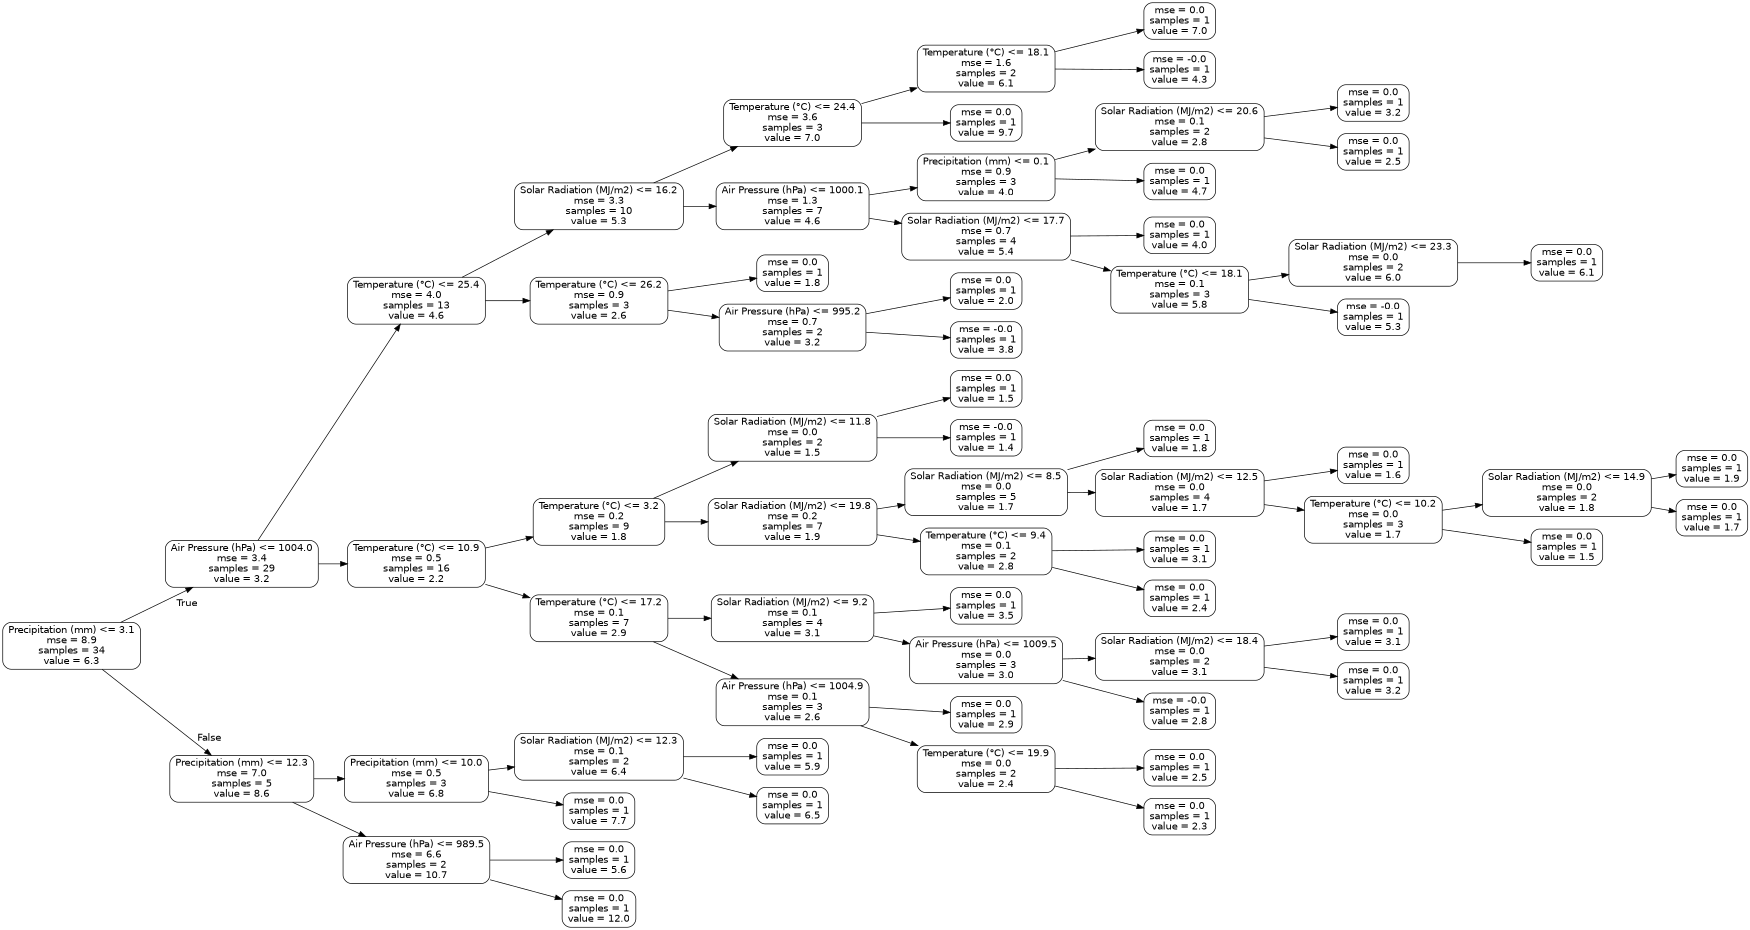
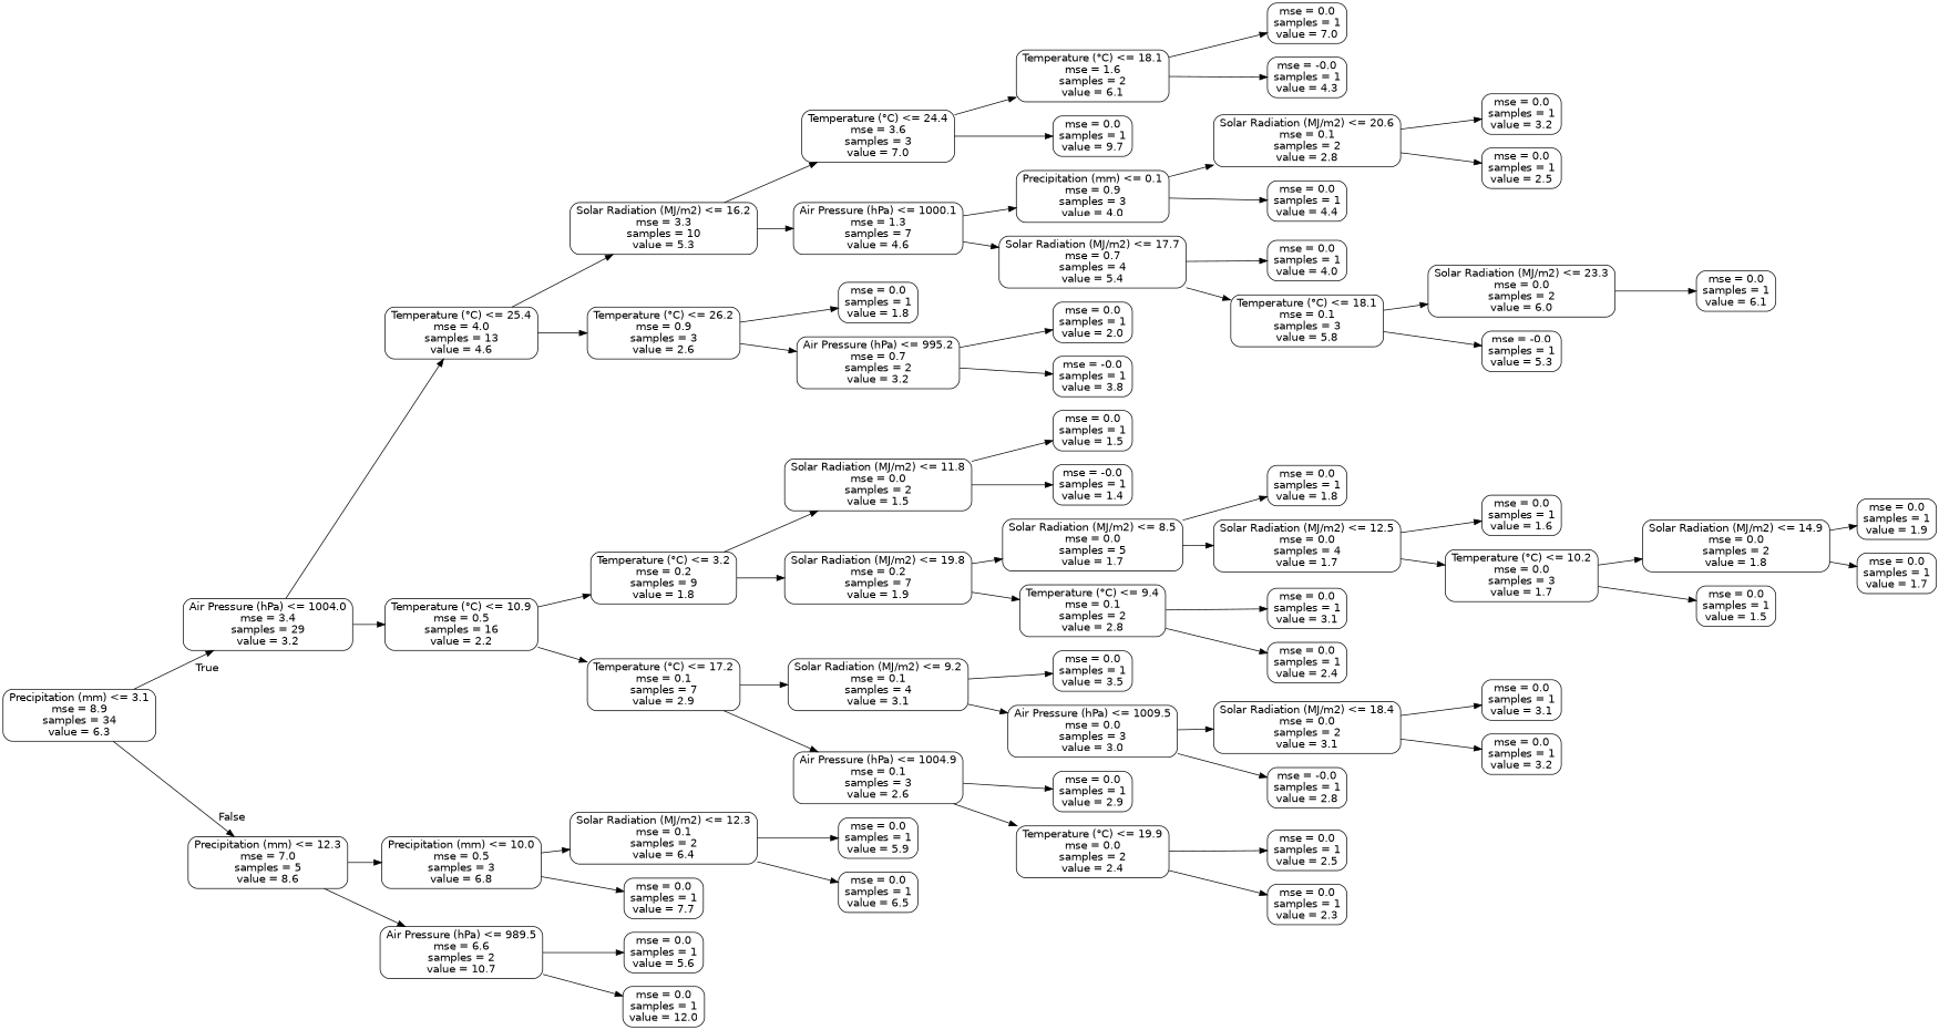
  digraph {
    rankdir=LR
    node [color=black fontname=helvetica shape=box style=rounded]
    edge [fontname=helvetica]
    n1 [label="Precipitation (mm) <= 3.1\nmse = 8.9\nsamples = 34\nvalue = 6.3"]
    n2 [label="Air Pressure (hPa) <= 1004.0\nmse = 3.4\nsamples = 29\nvalue = 3.2"]
    n3 [label="Precipitation (mm) <= 12.3\nmse = 7.0\nsamples = 5\nvalue = 8.6"]
    n4 [label="Temperature (°C) <= 25.4\nmse = 4.0\nsamples = 13\nvalue = 4.6"]
    n5 [label="Temperature (°C) <= 10.9\nmse = 0.5\nsamples = 16\nvalue = 2.2"]
    n6 [label="Precipitation (mm) <= 10.0\nmse = 0.5\nsamples = 3\nvalue = 6.8"]
    n7 [label="Air Pressure (hPa) <= 989.5\nmse = 6.6\nsamples = 2\nvalue = 10.7"]
    n8 [label="Solar Radiation (MJ/m2) <= 16.2\nmse = 3.3\nsamples = 10\nvalue = 5.3"]
    n9 [label="Temperature (°C) <= 26.2\nmse = 0.9\nsamples = 3\nvalue = 2.6"]
    n10 [label="Temperature (°C) <= 3.2\nmse = 0.2\nsamples = 9\nvalue = 1.8"]
    n11 [label="Temperature (°C) <= 17.2\nmse = 0.1\nsamples = 7\nvalue = 2.9"]
    n12 [label="Temperature (°C) <= 24.4\nmse = 3.6\nsamples = 3\nvalue = 7.0"]
    n13 [label="Air Pressure (hPa) <= 1000.1\nmse = 1.3\nsamples = 7\nvalue = 4.6"]
    n14 [label="mse = 0.0\nsamples = 1\nvalue = 1.8"]
    n15 [label="Air Pressure (hPa) <= 995.2\nmse = 0.7\nsamples = 2\nvalue = 3.2"]
    n16 [label="Temperature (°C) <= 18.1\nmse = 1.6\nsamples = 2\nvalue = 6.1"]
    n17 [label="mse = 0.0\nsamples = 1\nvalue = 9.7"]
    n18 [label="Precipitation (mm) <= 0.1\nmse = 0.9\nsamples = 3\nvalue = 4.0"]
    n19 [label="Solar Radiation (MJ/m2) <= 17.7\nmse = 0.7\nsamples = 4\nvalue = 5.4"]
    n20 [label="mse = 0.0\nsamples = 1\nvalue = 7.0"]
    n21 [label="mse = -0.0\nsamples = 1\nvalue = 4.3"]
    n22 [label="Solar Radiation (MJ/m2) <= 20.6\nmse = 0.1\nsamples = 2\nvalue = 2.8"]
-   n23 [label="mse = 0.0\nsamples = 1\nvalue = 4.7"]
+   n23 [label="mse = 0.0\nsamples = 1\nvalue = 4.4"]
    n24 [label="mse = 0.0\nsamples = 1\nvalue = 4.0"]
    n25 [label="Temperature (°C) <= 18.1\nmse = 0.1\nsamples = 3\nvalue = 5.8"]
    n26 [label="mse = 0.0\nsamples = 1\nvalue = 3.2"]
    n27 [label="mse = 0.0\nsamples = 1\nvalue = 2.5"]
    n28 [label="Solar Radiation (MJ/m2) <= 23.3\nmse = 0.0\nsamples = 2\nvalue = 6.0"]
    n29 [label="mse = -0.0\nsamples = 1\nvalue = 5.3"]
    n30 [label="mse = 0.0\nsamples = 1\nvalue = 6.1"]
    n31 [label="mse = 0.0\nsamples = 1\nvalue = 2.0"]
    n32 [label="mse = -0.0\nsamples = 1\nvalue = 3.8"]
    n33 [label="Solar Radiation (MJ/m2) <= 11.8\nmse = 0.0\nsamples = 2\nvalue = 1.5"]
    n34 [label="Solar Radiation (MJ/m2) <= 19.8\nmse = 0.2\nsamples = 7\nvalue = 1.9"]
    n35 [label="Solar Radiation (MJ/m2) <= 9.2\nmse = 0.1\nsamples = 4\nvalue = 3.1"]
    n36 [label="Air Pressure (hPa) <= 1004.9\nmse = 0.1\nsamples = 3\nvalue = 2.6"]
    n37 [label="mse = 0.0\nsamples = 1\nvalue = 1.5"]
    n38 [label="mse = -0.0\nsamples = 1\nvalue = 1.4"]
    n39 [label="Solar Radiation (MJ/m2) <= 8.5\nmse = 0.0\nsamples = 5\nvalue = 1.7"]
    n40 [label="Temperature (°C) <= 9.4\nmse = 0.1\nsamples = 2\nvalue = 2.8"]
    n41 [label="mse = 0.0\nsamples = 1\nvalue = 1.8"]
    n42 [label="Solar Radiation (MJ/m2) <= 12.5\nmse = 0.0\nsamples = 4\nvalue = 1.7"]
    n43 [label="mse = 0.0\nsamples = 1\nvalue = 3.1"]
    n44 [label="mse = 0.0\nsamples = 1\nvalue = 2.4"]
    n45 [label="mse = 0.0\nsamples = 1\nvalue = 1.6"]
    n46 [label="Temperature (°C) <= 10.2\nmse = 0.0\nsamples = 3\nvalue = 1.7"]
    n47 [label="Solar Radiation (MJ/m2) <= 14.9\nmse = 0.0\nsamples = 2\nvalue = 1.8"]
    n48 [label="mse = 0.0\nsamples = 1\nvalue = 1.5"]
    n49 [label="mse = 0.0\nsamples = 1\nvalue = 1.9"]
    n50 [label="mse = 0.0\nsamples = 1\nvalue = 1.7"]
    n51 [label="mse = 0.0\nsamples = 1\nvalue = 3.5"]
    n52 [label="Air Pressure (hPa) <= 1009.5\nmse = 0.0\nsamples = 3\nvalue = 3.0"]
    n53 [label="mse = 0.0\nsamples = 1\nvalue = 2.9"]
    n54 [label="Temperature (°C) <= 19.9\nmse = 0.0\nsamples = 2\nvalue = 2.4"]
    n55 [label="Solar Radiation (MJ/m2) <= 18.4\nmse = 0.0\nsamples = 2\nvalue = 3.1"]
    n56 [label="mse = -0.0\nsamples = 1\nvalue = 2.8"]
    n57 [label="mse = 0.0\nsamples = 1\nvalue = 3.1"]
    n58 [label="mse = 0.0\nsamples = 1\nvalue = 3.2"]
    n59 [label="mse = 0.0\nsamples = 1\nvalue = 2.5"]
    n60 [label="mse = 0.0\nsamples = 1\nvalue = 2.3"]
    n61 [label="Solar Radiation (MJ/m2) <= 12.3\nmse = 0.1\nsamples = 2\nvalue = 6.4"]
    n62 [label="mse = 0.0\nsamples = 1\nvalue = 7.7"]
    n63 [label="mse = 0.0\nsamples = 1\nvalue = 5.6"]
    n64 [label="mse = 0.0\nsamples = 1\nvalue = 12.0"]
    n65 [label="mse = 0.0\nsamples = 1\nvalue = 5.9"]
    n66 [label="mse = 0.0\nsamples = 1\nvalue = 6.5"]
    n1 -> n2 [headlabel=True labelangle=45 labeldistance=2.5]
    n1 -> n3 [headlabel=False labelangle=-45 labeldistance=2.5]
    n2 -> n4
    n2 -> n5
    n3 -> n6
    n3 -> n7
    n4 -> n8
    n4 -> n9
    n5 -> n10
    n5 -> n11
    n6 -> n61
    n6 -> n62
    n7 -> n63
    n7 -> n64
    n8 -> n12
    n8 -> n13
    n9 -> n14
    n9 -> n15
    n10 -> n33
    n10 -> n34
    n11 -> n35
    n11 -> n36
    n12 -> n16
    n12 -> n17
    n13 -> n18
    n13 -> n19
    n15 -> n31
    n15 -> n32
    n16 -> n20
    n16 -> n21
    n18 -> n22
    n18 -> n23
    n19 -> n24
    n19 -> n25
    n22 -> n26
    n22 -> n27
    n25 -> n28
    n25 -> n29
    n28 -> n30
    n33 -> n37
    n33 -> n38
    n34 -> n39
    n34 -> n40
    n35 -> n51
    n35 -> n52
    n36 -> n53
    n36 -> n54
    n39 -> n41
    n39 -> n42
    n40 -> n43
    n40 -> n44
    n42 -> n45
    n42 -> n46
    n46 -> n47
    n46 -> n48
    n47 -> n49
    n47 -> n50
    n52 -> n55
    n52 -> n56
    n54 -> n59
    n54 -> n60
    n55 -> n57
    n55 -> n58
    n61 -> n65
    n61 -> n66
  }
